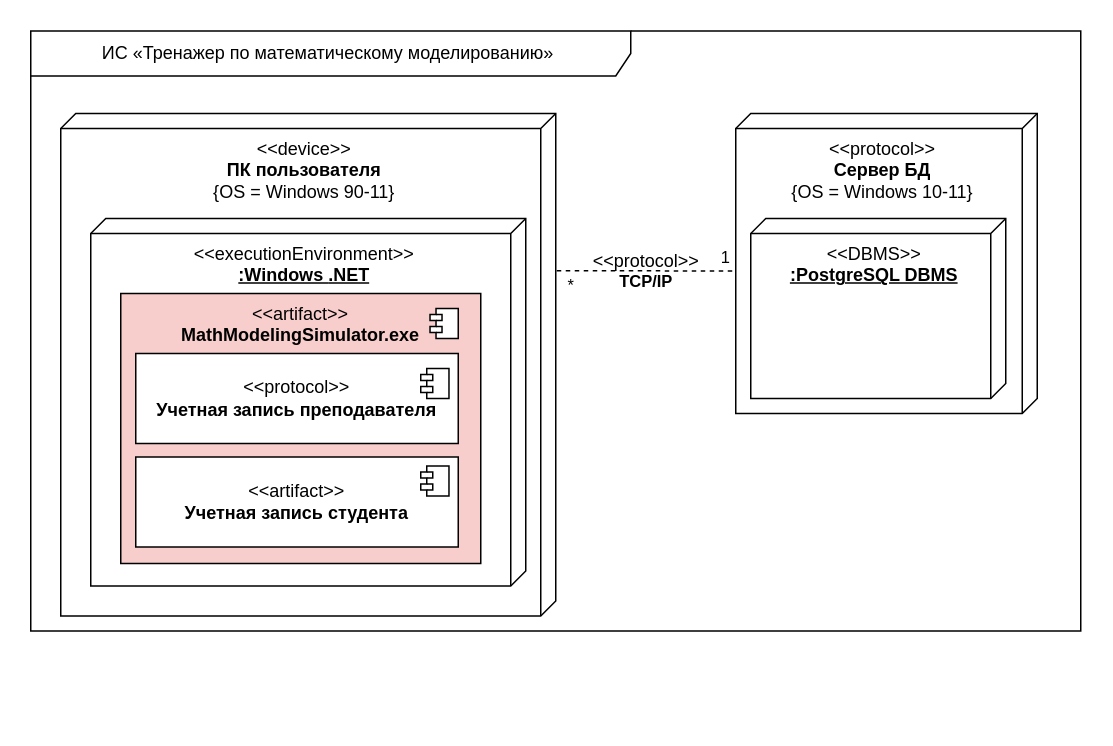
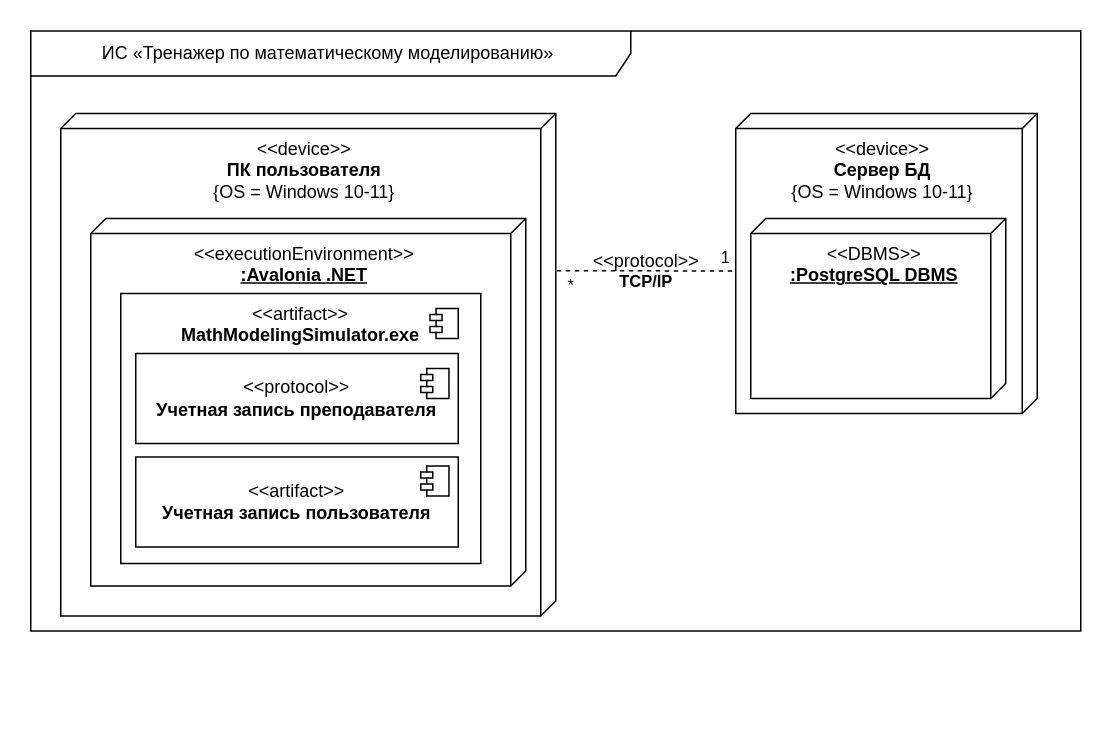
  <mxCell id="0" />
  <mxCell id="1" parent="0" />
  <mxCell id="2" value="ИС «Тренажер по математическому моделированию»&amp;nbsp;" style="shape=umlFrame;whiteSpace=wrap;html=1;pointerEvents=0;recursiveResize=0;container=1;collapsible=0;width=400;height=30;verticalAlign=middle;" parent="1" vertex="1"><mxGeometry x="20" y="20" width="700" height="400" as="geometry" /></mxCell>
- <mxCell id="3" value="&lt;div&gt;&lt;span style=&quot;text-align: left;&quot;&gt;&amp;lt;&amp;lt;device&amp;gt;&amp;gt;&lt;/span&gt;&lt;span style=&quot;background-color: initial;&quot;&gt;&lt;br&gt;&lt;/span&gt;&lt;/div&gt;&lt;div&gt;&lt;b&gt;&lt;span style=&quot;background-color: initial;&quot;&gt;ПК пользователя&lt;/span&gt;&lt;br&gt;&lt;/b&gt;&lt;/div&gt;&lt;div&gt;{OS = Windows 90-11}&lt;/div&gt;" style="verticalAlign=top;align=center;shape=cube;size=10;direction=south;fontStyle=0;html=1;boundedLbl=1;spacingLeft=5;whiteSpace=wrap;" parent="2" vertex="1"><mxGeometry x="20" y="55" width="330" height="335" as="geometry" /></mxCell>
- <mxCell id="4" value="&lt;div&gt;&lt;span style=&quot;text-align: left;&quot;&gt;&amp;lt;&amp;lt;&lt;/span&gt;&lt;span style=&quot;background-color: initial;&quot;&gt;executionEnvironment&lt;/span&gt;&lt;span style=&quot;text-align: left;&quot;&gt;&amp;gt;&amp;gt;&lt;/span&gt;&lt;span style=&quot;background-color: initial;&quot;&gt;&lt;br&gt;&lt;/span&gt;&lt;/div&gt;&lt;b&gt;&lt;u&gt;:Windows&amp;nbsp;&lt;/u&gt;&lt;/b&gt;&lt;b&gt;&lt;u&gt;.NET&lt;/u&gt;&lt;/b&gt;" style="verticalAlign=top;align=center;shape=cube;size=10;direction=south;html=1;boundedLbl=1;spacingLeft=5;whiteSpace=wrap;" parent="2" vertex="1"><mxGeometry x="40" y="125" width="290" height="245" as="geometry" /></mxCell>
+ <mxCell id="3" value="&lt;div&gt;&lt;span style=&quot;text-align: left;&quot;&gt;&amp;lt;&amp;lt;device&amp;gt;&amp;gt;&lt;/span&gt;&lt;span style=&quot;background-color: initial;&quot;&gt;&lt;br&gt;&lt;/span&gt;&lt;/div&gt;&lt;div&gt;&lt;b&gt;&lt;span style=&quot;background-color: initial;&quot;&gt;ПК пользователя&lt;/span&gt;&lt;br&gt;&lt;/b&gt;&lt;/div&gt;&lt;div&gt;{OS = Windows 10-11}&lt;/div&gt;" style="verticalAlign=top;align=center;shape=cube;size=10;direction=south;fontStyle=0;html=1;boundedLbl=1;spacingLeft=5;whiteSpace=wrap;" parent="2" vertex="1"><mxGeometry x="20" y="55" width="330" height="335" as="geometry" /></mxCell>
+ <mxCell id="4" value="&lt;div&gt;&lt;span style=&quot;text-align: left;&quot;&gt;&amp;lt;&amp;lt;&lt;/span&gt;&lt;span style=&quot;background-color: initial;&quot;&gt;executionEnvironment&lt;/span&gt;&lt;span style=&quot;text-align: left;&quot;&gt;&amp;gt;&amp;gt;&lt;/span&gt;&lt;span style=&quot;background-color: initial;&quot;&gt;&lt;br&gt;&lt;/span&gt;&lt;/div&gt;&lt;b&gt;&lt;u&gt;:Avalonia&amp;nbsp;&lt;/u&gt;&lt;/b&gt;&lt;b&gt;&lt;u&gt;.NET&lt;/u&gt;&lt;/b&gt;" style="verticalAlign=top;align=center;shape=cube;size=10;direction=south;html=1;boundedLbl=1;spacingLeft=5;whiteSpace=wrap;" parent="2" vertex="1"><mxGeometry x="40" y="125" width="290" height="245" as="geometry" /></mxCell>
  <mxCell id="5" value="" style="group" parent="2" vertex="1" connectable="0"><mxGeometry x="40" y="175" width="260" height="280" as="geometry" /></mxCell>
- <mxCell id="6" value="&lt;div&gt;&lt;span style=&quot;text-align: left;&quot;&gt;&amp;lt;&amp;lt;artifact&amp;gt;&amp;gt;&lt;/span&gt;&lt;span style=&quot;background-color: initial;&quot;&gt;&lt;br&gt;&lt;/span&gt;&lt;/div&gt;&lt;div&gt;&lt;span style=&quot;background-color: initial;&quot;&gt;&lt;b&gt;MathModelingSimulator&lt;/b&gt;&lt;/span&gt;&lt;b&gt;.exe&lt;/b&gt;&lt;/div&gt;" style="html=1;align=center;verticalAlign=top;dashed=0;whiteSpace=wrap;fillColor=#f8cecc;" parent="5" vertex="1"><mxGeometry x="20" width="240" height="180" as="geometry" /></mxCell>
+ <mxCell id="6" value="&lt;div&gt;&lt;span style=&quot;text-align: left;&quot;&gt;&amp;lt;&amp;lt;artifact&amp;gt;&amp;gt;&lt;/span&gt;&lt;span style=&quot;background-color: initial;&quot;&gt;&lt;br&gt;&lt;/span&gt;&lt;/div&gt;&lt;div&gt;&lt;span style=&quot;background-color: initial;&quot;&gt;&lt;b&gt;MathModelingSimulator&lt;/b&gt;&lt;/span&gt;&lt;b&gt;.exe&lt;/b&gt;&lt;/div&gt;" style="html=1;align=center;verticalAlign=top;dashed=0;whiteSpace=wrap;" parent="5" vertex="1"><mxGeometry x="20" width="240" height="180" as="geometry" /></mxCell>
  <mxCell id="7" value="&lt;div&gt;&lt;span style=&quot;text-align: left;&quot;&gt;&amp;lt;&amp;lt;&lt;/span&gt;&lt;span style=&quot;text-align: left;&quot;&gt;protocol&lt;/span&gt;&lt;span style=&quot;text-align: left; background-color: initial;&quot;&gt;&amp;gt;&amp;gt;&lt;/span&gt;&lt;/div&gt;&lt;div&gt;&lt;b&gt;Учетная запись преподавателя&lt;/b&gt;&lt;/div&gt;" style="html=1;align=center;verticalAlign=middle;dashed=0;whiteSpace=wrap;" parent="5" vertex="1"><mxGeometry x="30" y="40" width="215" height="60" as="geometry" /></mxCell>
- <mxCell id="8" value="&lt;div&gt;&lt;span style=&quot;text-align: left;&quot;&gt;&amp;lt;&amp;lt;&lt;/span&gt;&lt;span style=&quot;text-align: left;&quot;&gt;artifact&lt;/span&gt;&lt;span style=&quot;text-align: left; background-color: initial;&quot;&gt;&amp;gt;&amp;gt;&lt;/span&gt;&lt;/div&gt;&lt;div&gt;&lt;b&gt;Учетная запись студента&lt;/b&gt;&lt;/div&gt;" style="html=1;align=center;verticalAlign=middle;dashed=0;whiteSpace=wrap;" parent="5" vertex="1"><mxGeometry x="30" y="109" width="215" height="60" as="geometry" /></mxCell>
+ <mxCell id="8" value="&lt;div&gt;&lt;span style=&quot;text-align: left;&quot;&gt;&amp;lt;&amp;lt;&lt;/span&gt;&lt;span style=&quot;text-align: left;&quot;&gt;artifact&lt;/span&gt;&lt;span style=&quot;text-align: left; background-color: initial;&quot;&gt;&amp;gt;&amp;gt;&lt;/span&gt;&lt;/div&gt;&lt;div&gt;&lt;b&gt;Учетная запись пользователя&lt;/b&gt;&lt;/div&gt;" style="html=1;align=center;verticalAlign=middle;dashed=0;whiteSpace=wrap;" parent="5" vertex="1"><mxGeometry x="30" y="109" width="215" height="60" as="geometry" /></mxCell>
  <mxCell id="9" value="" style="shape=module;jettyWidth=8;jettyHeight=4;" parent="5" vertex="1"><mxGeometry x="220" y="50" width="18.82" height="20" as="geometry" /></mxCell>
  <mxCell id="10" value="" style="shape=module;jettyWidth=8;jettyHeight=4;" parent="5" vertex="1"><mxGeometry x="220" y="115" width="18.82" height="20" as="geometry" /></mxCell>
  <mxCell id="11" value="" style="shape=module;jettyWidth=8;jettyHeight=4;" parent="5" vertex="1"><mxGeometry x="226.18" y="10" width="18.82" height="20" as="geometry" /></mxCell>
- <mxCell id="12" value="&lt;div&gt;&lt;span style=&quot;text-align: left;&quot;&gt;&amp;lt;&amp;lt;protocol&amp;gt;&amp;gt;&lt;/span&gt;&lt;span style=&quot;background-color: initial;&quot;&gt;&lt;br&gt;&lt;/span&gt;&lt;/div&gt;&lt;div&gt;&lt;b&gt;&lt;span style=&quot;background-color: initial;&quot;&gt;Сервер БД&lt;/span&gt;&lt;br&gt;&lt;/b&gt;&lt;/div&gt;&lt;div&gt;{OS = Windows 10-11}&lt;/div&gt;" style="verticalAlign=top;align=center;shape=cube;size=10;direction=south;fontStyle=0;html=1;boundedLbl=1;spacingLeft=5;whiteSpace=wrap;" parent="2" vertex="1"><mxGeometry x="470.0" y="55" width="201" height="200" as="geometry" /></mxCell>
+ <mxCell id="12" value="&lt;div&gt;&lt;span style=&quot;text-align: left;&quot;&gt;&amp;lt;&amp;lt;device&amp;gt;&amp;gt;&lt;/span&gt;&lt;span style=&quot;background-color: initial;&quot;&gt;&lt;br&gt;&lt;/span&gt;&lt;/div&gt;&lt;div&gt;&lt;b&gt;&lt;span style=&quot;background-color: initial;&quot;&gt;Сервер БД&lt;/span&gt;&lt;br&gt;&lt;/b&gt;&lt;/div&gt;&lt;div&gt;{OS = Windows 10-11}&lt;/div&gt;" style="verticalAlign=top;align=center;shape=cube;size=10;direction=south;fontStyle=0;html=1;boundedLbl=1;spacingLeft=5;whiteSpace=wrap;" parent="2" vertex="1"><mxGeometry x="470.0" y="55" width="201" height="200" as="geometry" /></mxCell>
  <mxCell id="13" value="&lt;div&gt;&lt;span style=&quot;text-align: left;&quot;&gt;&amp;lt;&amp;lt;&lt;/span&gt;DBMS&lt;span style=&quot;text-align: left;&quot;&gt;&amp;gt;&amp;gt;&lt;/span&gt;&lt;span style=&quot;background-color: initial;&quot;&gt;&lt;br&gt;&lt;/span&gt;&lt;/div&gt;&lt;b&gt;&lt;u&gt;:PostgreSQL DBMS&lt;/u&gt;&lt;/b&gt;" style="verticalAlign=top;align=center;shape=cube;size=10;direction=south;html=1;boundedLbl=1;spacingLeft=5;whiteSpace=wrap;" parent="12" vertex="1"><mxGeometry width="170" height="120" relative="1" as="geometry"><mxPoint x="10" y="70" as="offset" /></mxGeometry></mxCell>
  <mxCell id="14" style="edgeStyle=orthogonalEdgeStyle;rounded=0;orthogonalLoop=1;jettySize=auto;html=1;entryX=0;entryY=0;entryDx=105;entryDy=201;entryPerimeter=0;endArrow=none;endFill=0;exitX=0.313;exitY=-0.002;exitDx=0;exitDy=0;exitPerimeter=0;dashed=1;" parent="2" source="3" target="12" edge="1"><mxGeometry relative="1" as="geometry" /></mxCell>
  <mxCell id="15" value="&lt;div style=&quot;font-size: 12px; text-wrap: wrap;&quot;&gt;&lt;span style=&quot;text-align: left;&quot;&gt;&amp;lt;&amp;lt;protocol&lt;/span&gt;&lt;span style=&quot;text-align: left;&quot;&gt;&amp;gt;&amp;gt;&lt;/span&gt;&lt;/div&gt;&lt;b&gt;TCP/IP&lt;/b&gt;" style="edgeLabel;html=1;align=center;verticalAlign=middle;resizable=0;points=[];labelBackgroundColor=none;" parent="14" vertex="1" connectable="0"><mxGeometry x="-0.04" y="-2" relative="1" as="geometry"><mxPoint x="2" y="-2" as="offset" /></mxGeometry></mxCell>
  <mxCell id="16" value="1" style="edgeLabel;html=1;align=center;verticalAlign=middle;resizable=0;points=[];" parent="14" vertex="1" connectable="0"><mxGeometry x="0.793" relative="1" as="geometry"><mxPoint x="5" y="-10" as="offset" /></mxGeometry></mxCell>
  <mxCell id="17" value="*" style="edgeLabel;html=1;align=center;verticalAlign=middle;resizable=0;points=[];labelBackgroundColor=none;" parent="14" vertex="1" connectable="0"><mxGeometry x="-0.864" y="-1" relative="1" as="geometry"><mxPoint x="1" y="9" as="offset" /></mxGeometry></mxCell>
  <mxCell id="18" value="1" style="edgeLabel;html=1;align=center;verticalAlign=middle;resizable=0;points=[];" parent="14" vertex="1" connectable="0"><mxGeometry x="0.793" relative="1" as="geometry"><mxPoint x="5" y="-10" as="offset" /></mxGeometry></mxCell>
